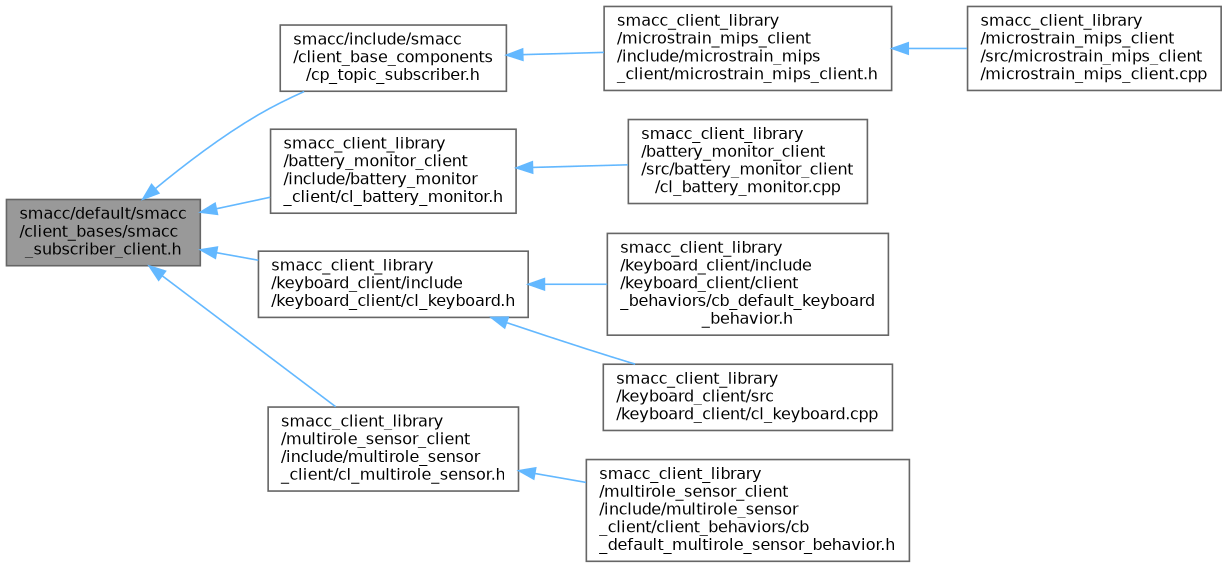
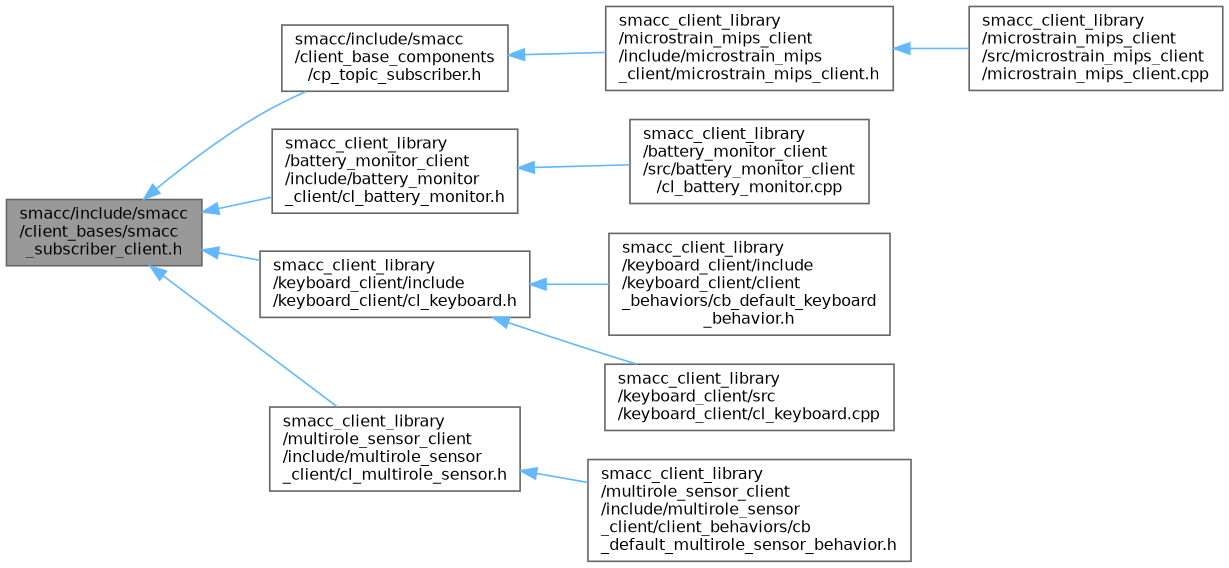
  digraph {
    rankdir=LR
    node [color=grey40 fillcolor=white fontname=Helvetica fontsize=10 shape=box style=filled]
    edge [color=steelblue1 dir=back fontname=Helvetica fontsize=10 labelfontname=Helvetica labelfontsize=10 style=solid]
-   n1 [color=gray40 fillcolor=grey60 fontcolor=black height=0.2 label="smacc/default/smacc\l/client_bases/smacc\l_subscriber_client.h" width=0.4]
+   n1 [color=gray40 fillcolor=grey60 fontcolor=black height=0.2 label="smacc/include/smacc\l/client_bases/smacc\l_subscriber_client.h" width=0.4]
    n2 [height=0.2 label="smacc/include/smacc\l/client_base_components\l/cp_topic_subscriber.h" width=0.4]
    n3 [height=0.2 label="smacc_client_library\l/battery_monitor_client\l/include/battery_monitor\l_client/cl_battery_monitor.h" width=0.4]
    n4 [height=0.2 label="smacc_client_library\l/keyboard_client/include\l/keyboard_client/cl_keyboard.h" width=0.4]
    n5 [height=0.2 label="smacc_client_library\l/multirole_sensor_client\l/include/multirole_sensor\l_client/cl_multirole_sensor.h" width=0.4]
    n6 [height=0.2 label="smacc_client_library\l/microstrain_mips_client\l/include/microstrain_mips\l_client/microstrain_mips_client.h" width=0.4]
    n7 [height=0.2 label="smacc_client_library\l/microstrain_mips_client\l/src/microstrain_mips_client\l/microstrain_mips_client.cpp" width=0.4]
    n8 [height=0.2 label="smacc_client_library\l/battery_monitor_client\l/src/battery_monitor_client\l/cl_battery_monitor.cpp" width=0.4]
    n9 [height=0.2 label="smacc_client_library\l/keyboard_client/include\l/keyboard_client/client\l_behaviors/cb_default_keyboard\l_behavior.h" width=0.4]
    n10 [height=0.2 label="smacc_client_library\l/keyboard_client/src\l/keyboard_client/cl_keyboard.cpp" width=0.4]
    n11 [height=0.2 label="smacc_client_library\l/multirole_sensor_client\l/include/multirole_sensor\l_client/client_behaviors/cb\l_default_multirole_sensor_behavior.h" width=0.4]
    n1 -> n2
    n1 -> n3
    n1 -> n4
    n1 -> n5
    n2 -> n6
    n3 -> n8
    n4 -> n9
    n4 -> n10
    n5 -> n11
    n6 -> n7
  }
